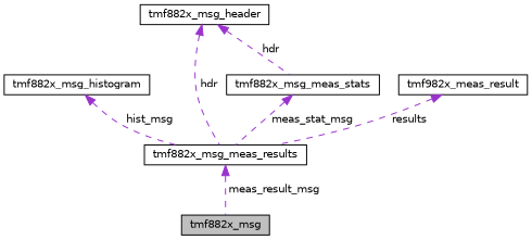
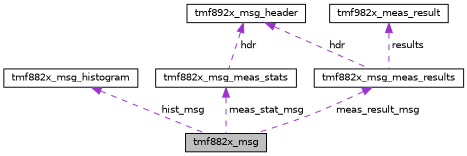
  digraph {
    rankdir=TB
    node [color=black fillcolor=white fontname=Helvetica fontsize=10 shape=record style=filled]
    edge [color=darkorchid3 dir=back fontname=Helvetica fontsize=10 labelfontname=Helvetica labelfontsize=10 style=dashed]
    n1 [fillcolor=grey75 fontcolor=black height=0.2 label=tmf882x_msg width=0.4]
    n2 [height=0.2 label=tmf882x_msg_histogram width=0.4]
-   n3 [height=0.2 label=tmf882x_msg_header width=0.4]
+   n3 [height=0.2 label=tmf892x_msg_header width=0.4]
    n4 [height=0.2 label=tmf882x_msg_meas_results width=0.4]
    n5 [height=0.2 label=tmf882x_msg_meas_stats width=0.4]
    n6 [height=0.2 label=tmf982x_meas_result width=0.4]
-   n2 -> n4 [label=" hist_msg"]
+   n2 -> n1 [label=" hist_msg"]
    n3 -> n4 [label=" hdr"]
    n3 -> n5 [label=" hdr"]
    n4 -> n1 [label=" meas_result_msg"]
-   n5 -> n4 [label=" meas_stat_msg"]
+   n5 -> n1 [label=" meas_stat_msg"]
    n6 -> n4 [label=" results"]
  }
